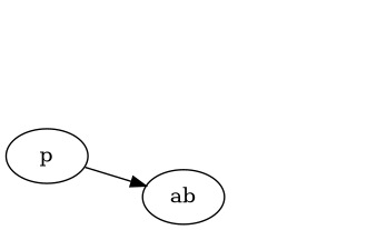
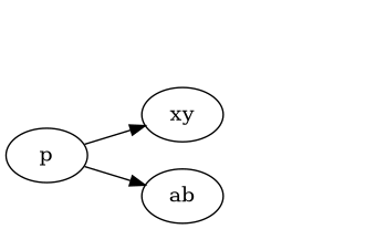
  digraph {
    rankdir=LR
    y [color=transparent fontcolor=transparent]
    b [color=transparent fontcolor=transparent]
+   n3 [label=xy]
    n4 [label=ab]
    p
    y -> b [color=transparent]
+   n3 -> b [color=transparent]
+   p -> n3
    p -> n4
  }
